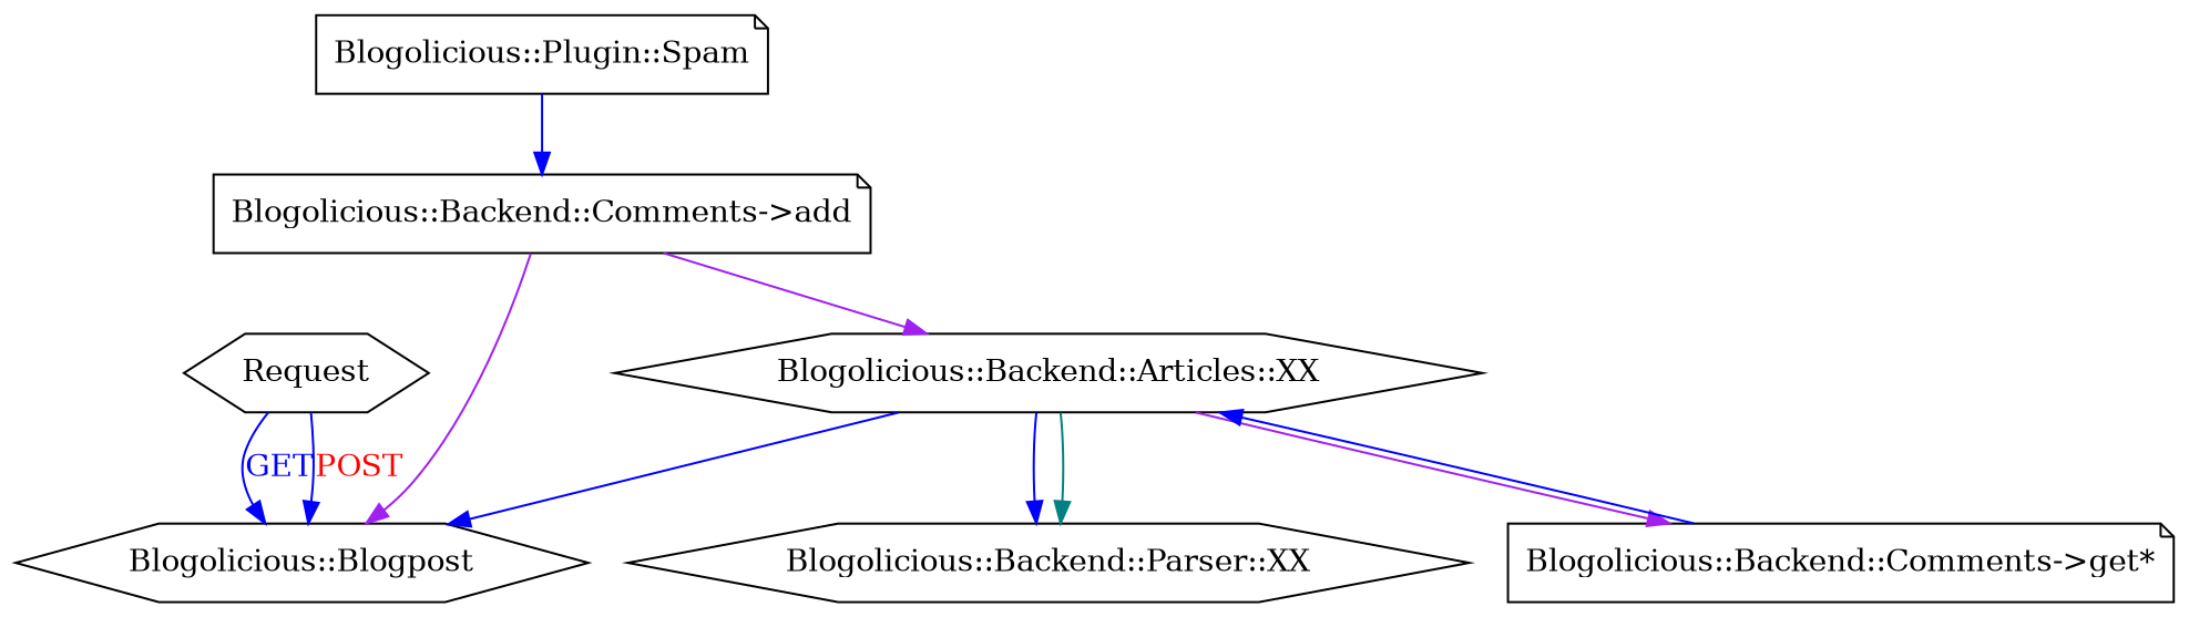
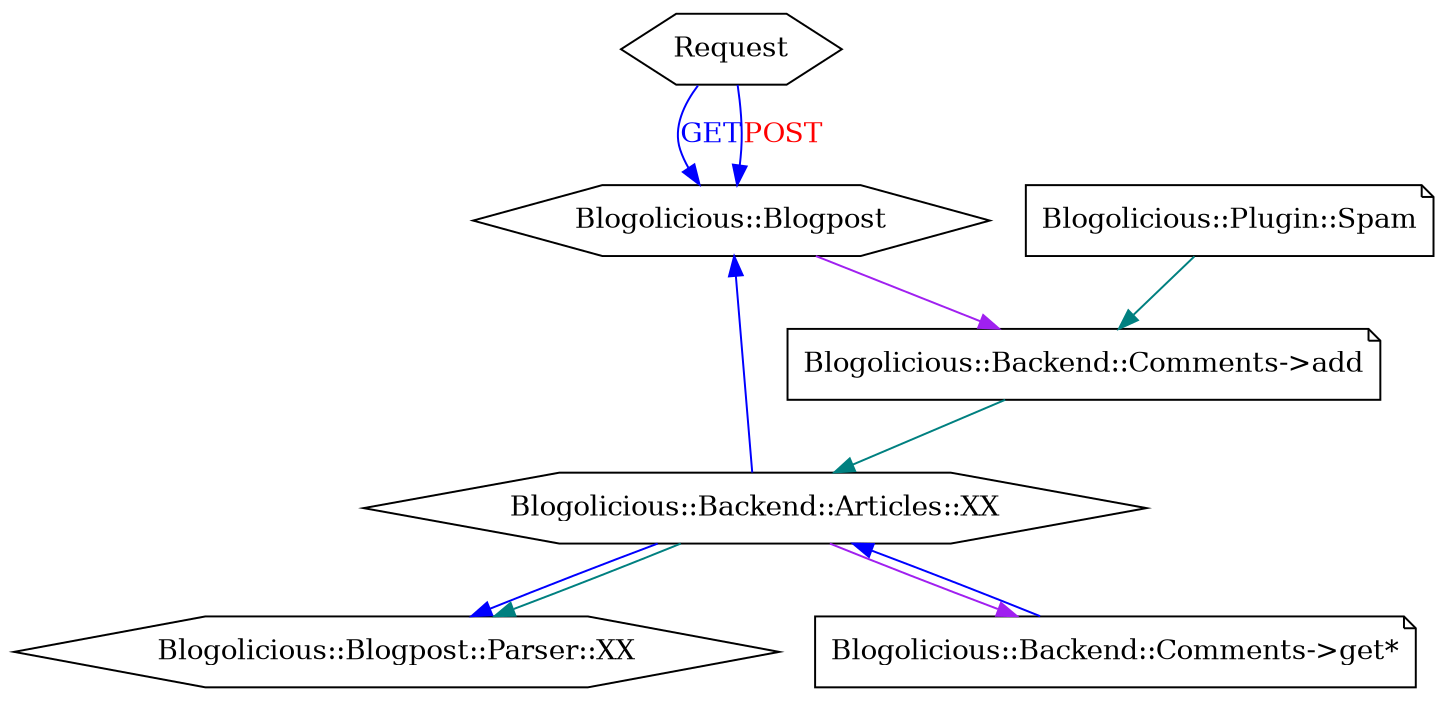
  digraph {
    node [shape=hexagon]
    edge [color=blue]
    n1 [label=Request]
    n2 [label="Blogolicious::Blogpost"]
    n3 [label="Blogolicious::Backend::Comments->add" shape=note]
    n4 [label="Blogolicious::Backend::Articles::XX"]
-   n5 [label="Blogolicious::Backend::Parser::XX"]
+   n5 [label="Blogolicious::Blogpost::Parser::XX"]
    n6 [label="Blogolicious::Backend::Comments->get*" shape=note]
    n7 [label="Blogolicious::Plugin::Spam" shape=note]
    n1 -> n2 [fontcolor="#0000FF" label=GET]
    n1 -> n2 [fontcolor="#FF0000" label=POST]
-   n3 -> n2 [color=purple]
-   n3 -> n4 [color=purple]
+   n2 -> n3 [color=purple]
+   n3 -> n4 [color=teal]
    n4 -> n2
    n4 -> n5
    n4 -> n5 [color=teal]
    n4 -> n6 [color=purple]
    n6 -> n4
-   n7 -> n3
+   n7 -> n3 [color=teal]
  }
